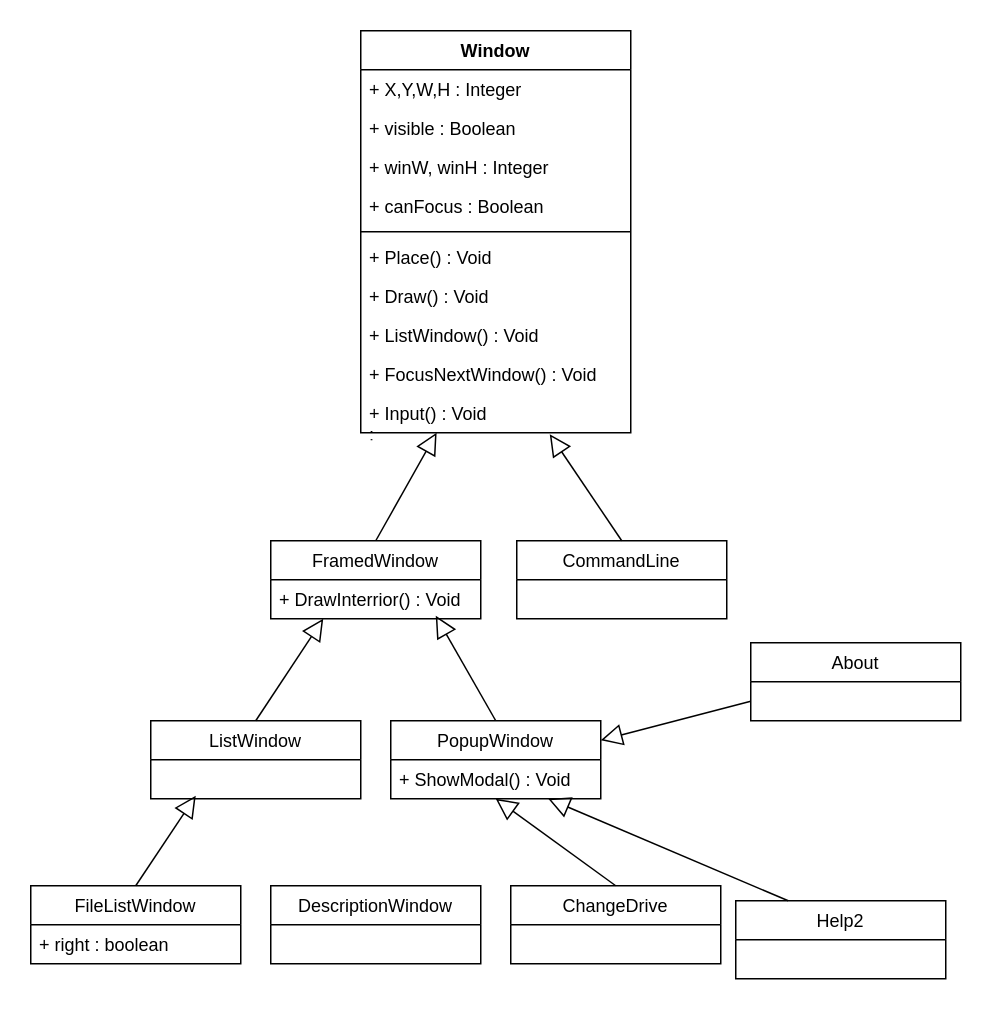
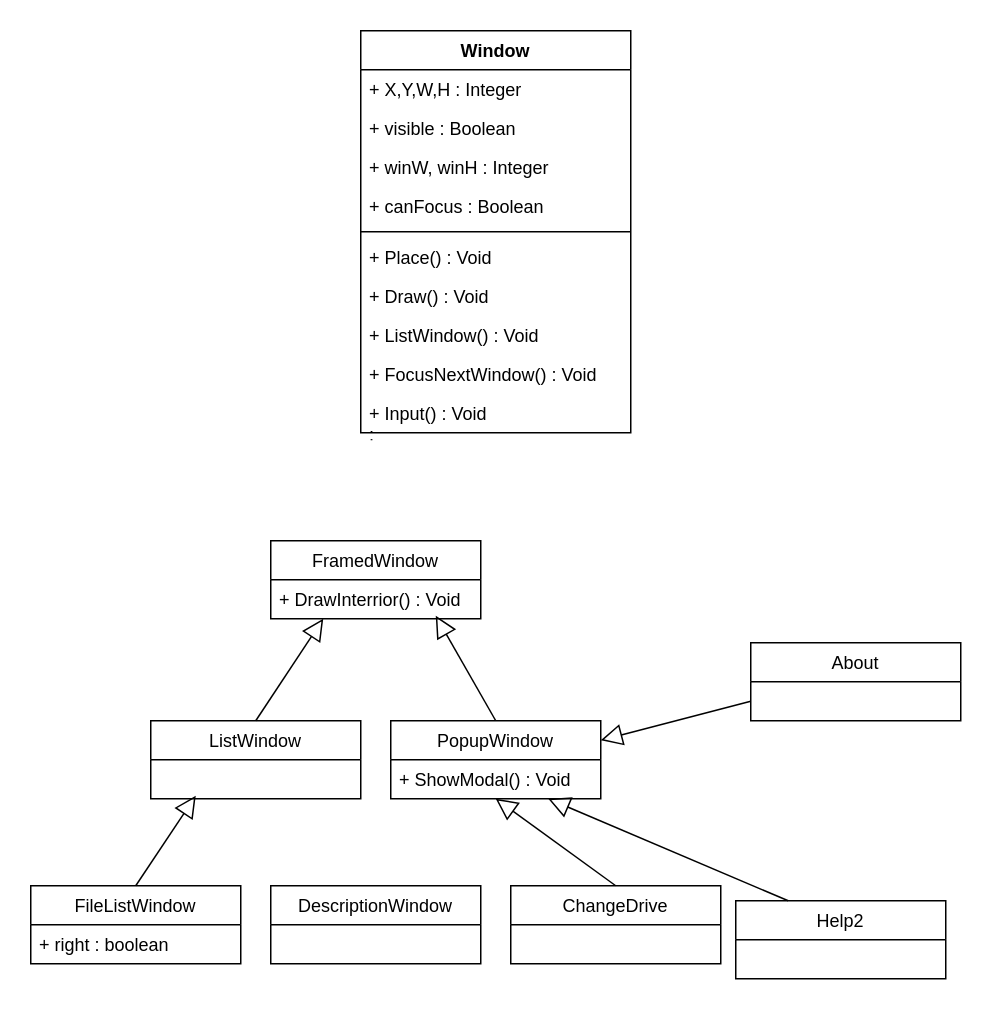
  <mxCell id="0" />
  <mxCell id="1" parent="0" />
- <mxCell id="2" value="CommandLine" style="swimlane;fontStyle=0;childLayout=stackLayout;horizontal=1;startSize=26;fillColor=none;horizontalStack=0;resizeParent=1;resizeParentMax=0;resizeLast=0;collapsible=1;marginBottom=0;" vertex="1" parent="1"><mxGeometry x="344" y="360" width="140" height="52" as="geometry" /></mxCell>
  <mxCell id="3" value="FramedWindow" style="swimlane;fontStyle=0;childLayout=stackLayout;horizontal=1;startSize=26;fillColor=none;horizontalStack=0;resizeParent=1;resizeParentMax=0;resizeLast=0;collapsible=1;marginBottom=0;" vertex="1" parent="1"><mxGeometry x="180" y="360" width="140" height="52" as="geometry" /></mxCell>
  <mxCell id="4" value="+ DrawInterrior() : Void" style="text;strokeColor=none;fillColor=none;align=left;verticalAlign=top;spacingLeft=4;spacingRight=4;overflow=hidden;rotatable=0;points=[[0,0.5],[1,0.5]];portConstraint=eastwest;" vertex="1" parent="3"><mxGeometry y="26" width="140" height="26" as="geometry" /></mxCell>
- <mxCell id="5" value="" style="endArrow=block;endFill=0;endSize=12;html=1;rounded=0;exitX=0.5;exitY=0;exitDx=0;exitDy=0;entryX=0.281;entryY=1;entryDx=0;entryDy=0;entryPerimeter=0;" edge="1" parent="1" source="3" target="32"><mxGeometry width="160" relative="1" as="geometry"><mxPoint x="260" y="890" as="sourcePoint" /><mxPoint x="295" y="280" as="targetPoint" /></mxGeometry></mxCell>
- <mxCell id="6" value="" style="endArrow=block;endFill=0;endSize=12;html=1;rounded=0;exitX=0.5;exitY=0;exitDx=0;exitDy=0;entryX=0.7;entryY=1.038;entryDx=0;entryDy=0;entryPerimeter=0;" edge="1" parent="1" source="2" target="32"><mxGeometry width="160" relative="1" as="geometry"><mxPoint x="260" y="370" as="sourcePoint" /><mxPoint x="350" y="290" as="targetPoint" /></mxGeometry></mxCell>
  <mxCell id="7" value="PopupWindow" style="swimlane;fontStyle=0;childLayout=stackLayout;horizontal=1;startSize=26;fillColor=none;horizontalStack=0;resizeParent=1;resizeParentMax=0;resizeLast=0;collapsible=1;marginBottom=0;" vertex="1" parent="1"><mxGeometry x="260" y="480" width="140" height="52" as="geometry" /></mxCell>
  <mxCell id="8" value="+ ShowModal() : Void" style="text;strokeColor=none;fillColor=none;align=left;verticalAlign=top;spacingLeft=4;spacingRight=4;overflow=hidden;rotatable=0;points=[[0,0.5],[1,0.5]];portConstraint=eastwest;" vertex="1" parent="7"><mxGeometry y="26" width="140" height="26" as="geometry" /></mxCell>
  <mxCell id="9" value="FileListWindow" style="swimlane;fontStyle=0;childLayout=stackLayout;horizontal=1;startSize=26;fillColor=none;horizontalStack=0;resizeParent=1;resizeParentMax=0;resizeLast=0;collapsible=1;marginBottom=0;" vertex="1" parent="1"><mxGeometry x="20" y="590" width="140" height="52" as="geometry" /></mxCell>
  <mxCell id="10" value="+ right : boolean" style="text;strokeColor=none;fillColor=none;align=left;verticalAlign=top;spacingLeft=4;spacingRight=4;overflow=hidden;rotatable=0;points=[[0,0.5],[1,0.5]];portConstraint=eastwest;" vertex="1" parent="9"><mxGeometry y="26" width="140" height="26" as="geometry" /></mxCell>
  <mxCell id="11" value="" style="endArrow=block;endFill=0;endSize=12;html=1;rounded=0;entryX=0.25;entryY=1;entryDx=0;entryDy=0;exitX=0.5;exitY=0;exitDx=0;exitDy=0;" edge="1" parent="1" source="13" target="3"><mxGeometry width="160" relative="1" as="geometry"><mxPoint x="190" y="500" as="sourcePoint" /><mxPoint x="210" y="420" as="targetPoint" /></mxGeometry></mxCell>
  <mxCell id="12" value="" style="endArrow=block;endFill=0;endSize=12;html=1;rounded=0;exitX=0.5;exitY=0;exitDx=0;exitDy=0;" edge="1" parent="1" source="7"><mxGeometry width="160" relative="1" as="geometry"><mxPoint x="290" y="400" as="sourcePoint" /><mxPoint x="290" y="410" as="targetPoint" /></mxGeometry></mxCell>
  <mxCell id="13" value="ListWindow" style="swimlane;fontStyle=0;childLayout=stackLayout;horizontal=1;startSize=26;fillColor=none;horizontalStack=0;resizeParent=1;resizeParentMax=0;resizeLast=0;collapsible=1;marginBottom=0;" vertex="1" parent="1"><mxGeometry x="100" y="480" width="140" height="52" as="geometry" /></mxCell>
  <mxCell id="14" value="" style="endArrow=block;endFill=0;endSize=12;html=1;rounded=0;exitX=0.5;exitY=0;exitDx=0;exitDy=0;" edge="1" parent="1" source="9"><mxGeometry width="160" relative="1" as="geometry"><mxPoint x="190" y="500" as="sourcePoint" /><mxPoint x="130" y="530" as="targetPoint" /></mxGeometry></mxCell>
  <mxCell id="15" value="DescriptionWindow" style="swimlane;fontStyle=0;childLayout=stackLayout;horizontal=1;startSize=26;fillColor=none;horizontalStack=0;resizeParent=1;resizeParentMax=0;resizeLast=0;collapsible=1;marginBottom=0;" vertex="1" parent="1"><mxGeometry x="180" y="590" width="140" height="52" as="geometry" /></mxCell>
  <mxCell id="16" value="Help2" style="swimlane;fontStyle=0;childLayout=stackLayout;horizontal=1;startSize=26;fillColor=none;horizontalStack=0;resizeParent=1;resizeParentMax=0;resizeLast=0;collapsible=1;marginBottom=0;" vertex="1" parent="1"><mxGeometry x="490" y="600" width="140" height="52" as="geometry" /></mxCell>
  <mxCell id="17" value="" style="endArrow=block;endFill=0;endSize=12;html=1;rounded=0;exitX=0.25;exitY=0;exitDx=0;exitDy=0;entryX=0.75;entryY=1;entryDx=0;entryDy=0;" edge="1" parent="1" source="16" target="7"><mxGeometry width="160" relative="1" as="geometry"><mxPoint x="300" y="410" as="sourcePoint" /><mxPoint x="300" y="420" as="targetPoint" /></mxGeometry></mxCell>
  <mxCell id="18" value="ChangeDrive" style="swimlane;fontStyle=0;childLayout=stackLayout;horizontal=1;startSize=26;fillColor=none;horizontalStack=0;resizeParent=1;resizeParentMax=0;resizeLast=0;collapsible=1;marginBottom=0;" vertex="1" parent="1"><mxGeometry x="340" y="590" width="140" height="52" as="geometry" /></mxCell>
  <mxCell id="19" value="" style="endArrow=block;endFill=0;endSize=12;html=1;rounded=0;exitX=0.5;exitY=0;exitDx=0;exitDy=0;entryX=0.5;entryY=1;entryDx=0;entryDy=0;" edge="1" parent="1" source="18" target="7"><mxGeometry width="160" relative="1" as="geometry"><mxPoint x="310" y="420" as="sourcePoint" /><mxPoint x="310" y="430" as="targetPoint" /></mxGeometry></mxCell>
  <mxCell id="20" value="About" style="swimlane;fontStyle=0;childLayout=stackLayout;horizontal=1;startSize=26;fillColor=none;horizontalStack=0;resizeParent=1;resizeParentMax=0;resizeLast=0;collapsible=1;marginBottom=0;" vertex="1" parent="1"><mxGeometry x="500" y="428" width="140" height="52" as="geometry" /></mxCell>
  <mxCell id="21" value="" style="endArrow=block;endFill=0;endSize=12;html=1;rounded=0;exitX=0;exitY=0.75;exitDx=0;exitDy=0;entryX=1;entryY=0.25;entryDx=0;entryDy=0;" edge="1" parent="1" source="20" target="7"><mxGeometry width="160" relative="1" as="geometry"><mxPoint x="520" y="360" as="sourcePoint" /><mxPoint x="520" y="370" as="targetPoint" /></mxGeometry></mxCell>
  <mxCell id="22" value="Window" style="swimlane;fontStyle=1;align=center;verticalAlign=top;childLayout=stackLayout;horizontal=1;startSize=26;horizontalStack=0;resizeParent=1;resizeParentMax=0;resizeLast=0;collapsible=1;marginBottom=0;" vertex="1" parent="1"><mxGeometry x="240" y="20" width="180" height="268" as="geometry" /></mxCell>
  <mxCell id="23" value="+ X,Y,W,H : Integer" style="text;strokeColor=none;fillColor=none;align=left;verticalAlign=top;spacingLeft=4;spacingRight=4;overflow=hidden;rotatable=0;points=[[0,0.5],[1,0.5]];portConstraint=eastwest;" vertex="1" parent="22"><mxGeometry y="26" width="180" height="26" as="geometry" /></mxCell>
  <mxCell id="24" value="+ visible : Boolean" style="text;strokeColor=none;fillColor=none;align=left;verticalAlign=top;spacingLeft=4;spacingRight=4;overflow=hidden;rotatable=0;points=[[0,0.5],[1,0.5]];portConstraint=eastwest;" vertex="1" parent="22"><mxGeometry y="52" width="180" height="26" as="geometry" /></mxCell>
  <mxCell id="25" value="+ winW, winH : Integer" style="text;strokeColor=none;fillColor=none;align=left;verticalAlign=top;spacingLeft=4;spacingRight=4;overflow=hidden;rotatable=0;points=[[0,0.5],[1,0.5]];portConstraint=eastwest;" vertex="1" parent="22"><mxGeometry y="78" width="180" height="26" as="geometry" /></mxCell>
  <mxCell id="26" value="+ canFocus : Boolean" style="text;strokeColor=none;fillColor=none;align=left;verticalAlign=top;spacingLeft=4;spacingRight=4;overflow=hidden;rotatable=0;points=[[0,0.5],[1,0.5]];portConstraint=eastwest;" vertex="1" parent="22"><mxGeometry y="104" width="180" height="26" as="geometry" /></mxCell>
  <mxCell id="27" value="" style="line;strokeWidth=1;fillColor=none;align=left;verticalAlign=middle;spacingTop=-1;spacingLeft=3;spacingRight=3;rotatable=0;labelPosition=right;points=[];portConstraint=eastwest;" vertex="1" parent="22"><mxGeometry y="130" width="180" height="8" as="geometry" /></mxCell>
  <mxCell id="28" value="+ Place() : Void" style="text;strokeColor=none;fillColor=none;align=left;verticalAlign=top;spacingLeft=4;spacingRight=4;overflow=hidden;rotatable=0;points=[[0,0.5],[1,0.5]];portConstraint=eastwest;" vertex="1" parent="22"><mxGeometry y="138" width="180" height="26" as="geometry" /></mxCell>
  <mxCell id="29" value="+ Draw() : Void" style="text;strokeColor=none;fillColor=none;align=left;verticalAlign=top;spacingLeft=4;spacingRight=4;overflow=hidden;rotatable=0;points=[[0,0.5],[1,0.5]];portConstraint=eastwest;fontStyle=0" vertex="1" parent="22"><mxGeometry y="164" width="180" height="26" as="geometry" /></mxCell>
  <mxCell id="30" value="+ ListWindow() : Void" style="text;strokeColor=none;fillColor=none;align=left;verticalAlign=top;spacingLeft=4;spacingRight=4;overflow=hidden;rotatable=0;points=[[0,0.5],[1,0.5]];portConstraint=eastwest;" vertex="1" parent="22"><mxGeometry y="190" width="180" height="26" as="geometry" /></mxCell>
  <mxCell id="31" value="+ FocusNextWindow() : Void" style="text;strokeColor=none;fillColor=none;align=left;verticalAlign=top;spacingLeft=4;spacingRight=4;overflow=hidden;rotatable=0;points=[[0,0.5],[1,0.5]];portConstraint=eastwest;" vertex="1" parent="22"><mxGeometry y="216" width="180" height="26" as="geometry" /></mxCell>
  <mxCell id="32" value="+ Input() : Void&#10;;" style="text;strokeColor=none;fillColor=none;align=left;verticalAlign=top;spacingLeft=4;spacingRight=4;overflow=hidden;rotatable=0;points=[[0,0.5],[1,0.5]];portConstraint=eastwest;" vertex="1" parent="22"><mxGeometry y="242" width="180" height="26" as="geometry" /></mxCell>
